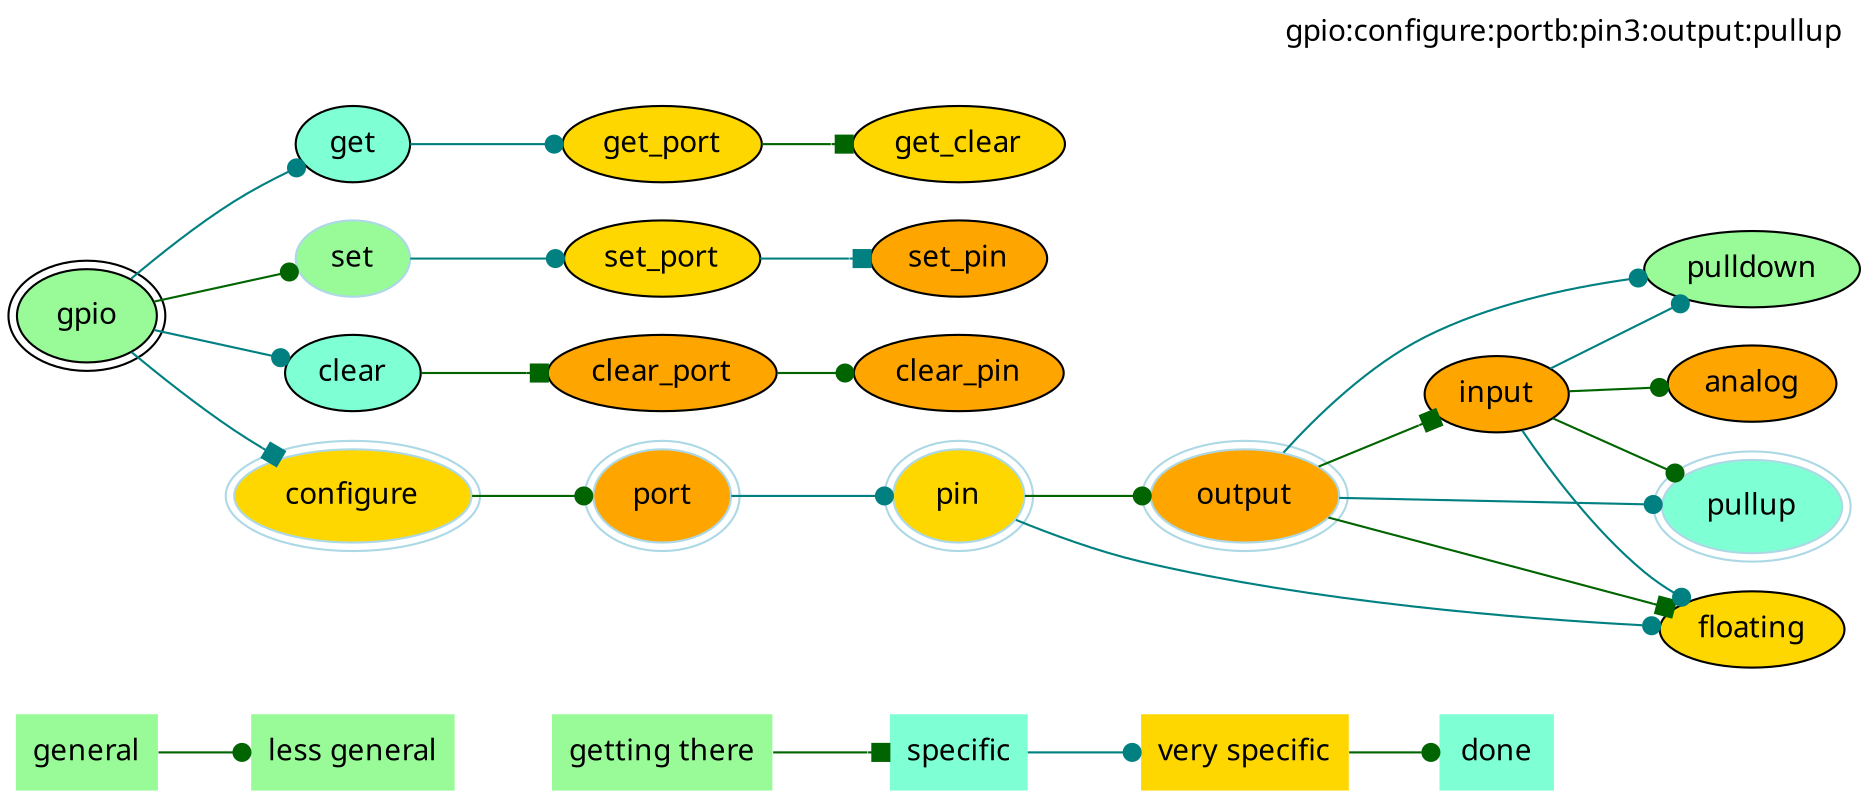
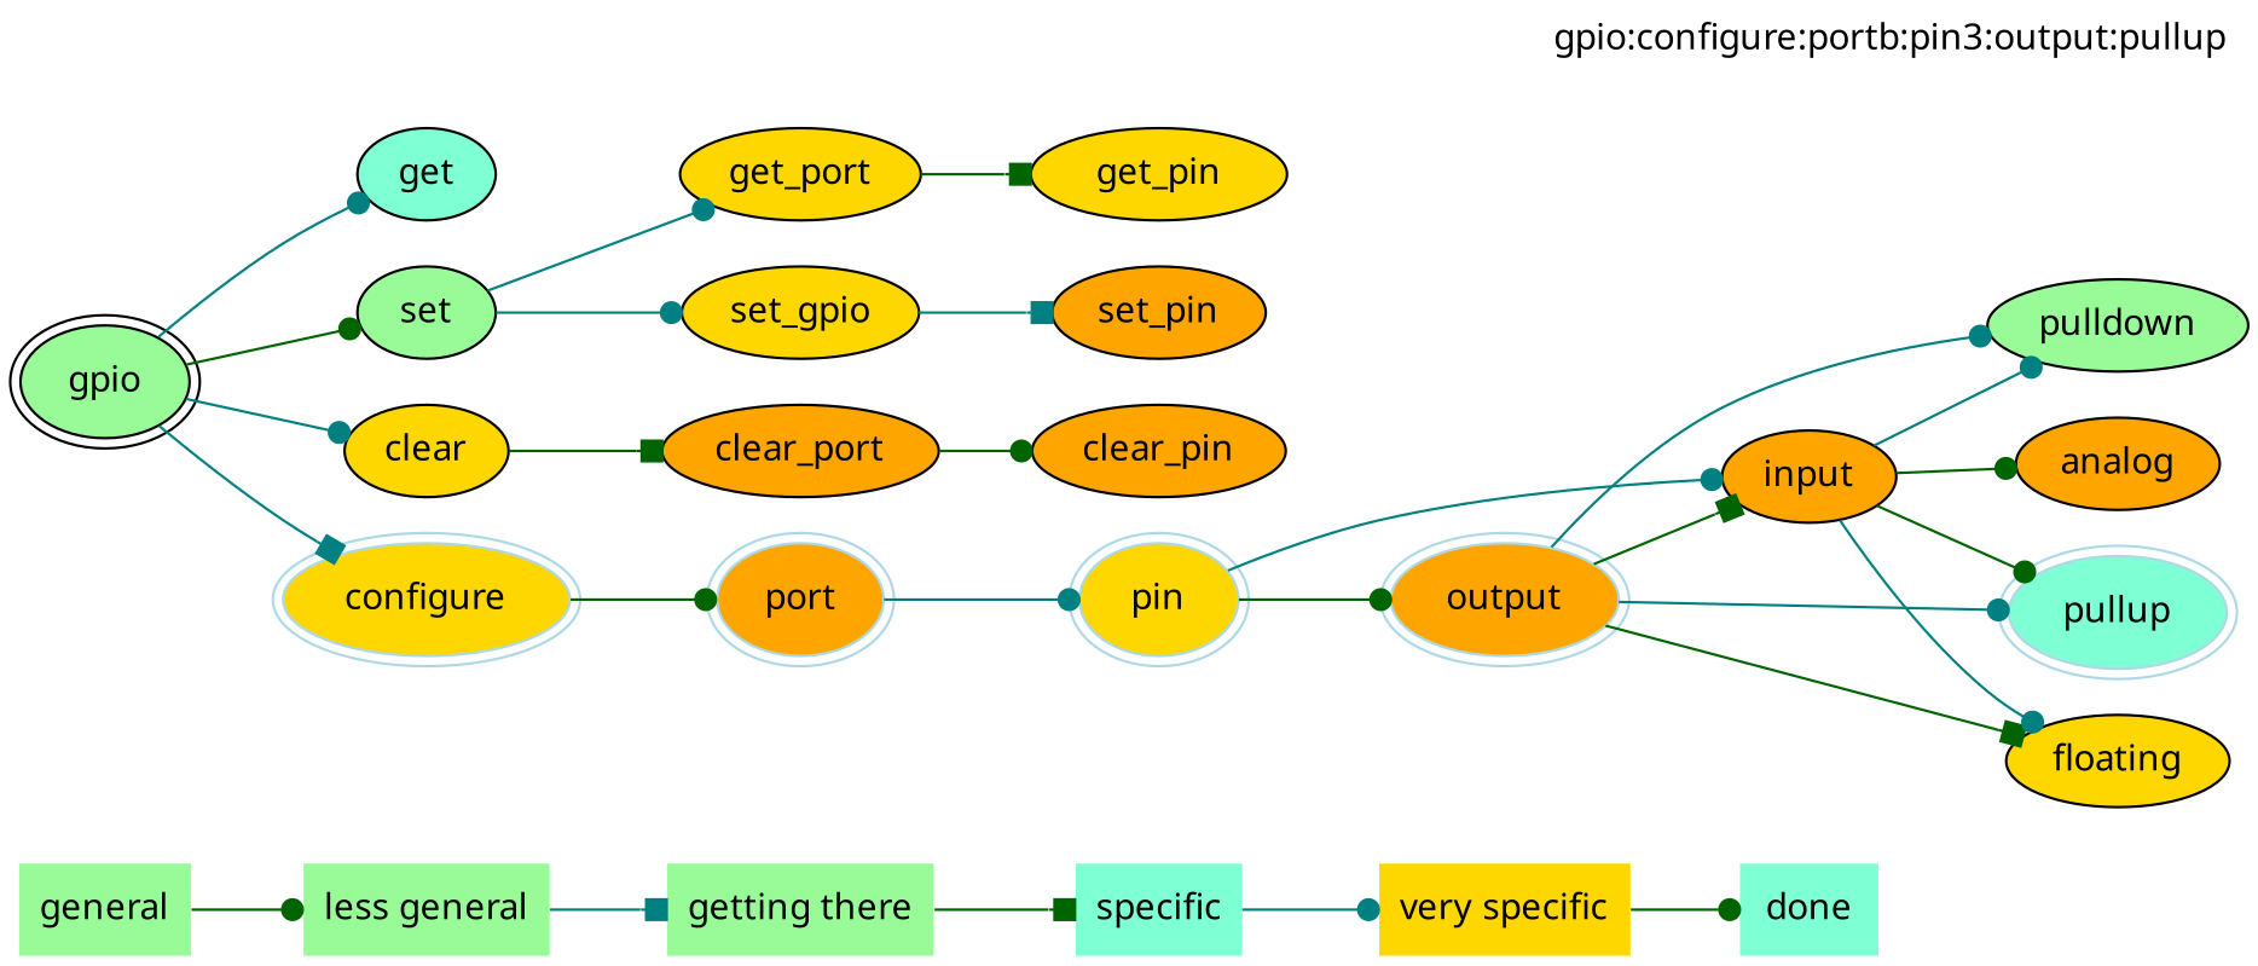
  digraph {
    fontname="lucidasans-bold-14"
    label="gpio:configure:portb:pin3:output:pullup"
    labeljust=right
    labelloc=top
    rankdir=LR
    node [fillcolor=gold fontname="lucidasans-bold-14" style=filled]
    edge [arrowhead=dot color=teal]
    general [fillcolor=palegreen shape=plaintext]
    "less general" [fillcolor=palegreen shape=plaintext]
    "getting there" [fillcolor=palegreen shape=plaintext]
    specific [fillcolor=aquamarine shape=plaintext]
    "very specific" [shape=plaintext]
    done [fillcolor=aquamarine shape=plaintext]
    gpio [color=black fillcolor=palegreen peripheries=2]
    get [fillcolor=aquamarine]
-   set [fillcolor=palegreen color=lightblue]
-   clear [fillcolor=aquamarine]
+   set [fillcolor=palegreen]
+   clear
    configure [color=lightblue peripheries=2]
    get_port
-   set_port
+   set_port [label=set_gpio]
    clear_port [fillcolor=orange]
    port [color=lightblue fillcolor=orange peripheries=2]
-   get_pin [label=get_clear]
+   get_pin
    set_pin [fillcolor=orange]
    clear_pin [fillcolor=orange]
    pin [color=lightblue peripheries=2]
    output [color=lightblue fillcolor=orange peripheries=2]
    input [fillcolor=orange]
    pullup [color=lightblue fillcolor=aquamarine peripheries=2]
    pulldown [fillcolor=palegreen]
    floating
    analog [fillcolor=orange]
    subgraph sub_1 {
      general
      "less general"
      "getting there"
      specific
      "very specific"
      done
    }
    general -> "less general" [color=darkgreen]
+   "less general" -> "getting there" [arrowhead=box]
    "getting there" -> specific [arrowhead=box color=darkgreen]
    specific -> "very specific"
    "very specific" -> done [color=darkgreen]
    gpio -> get
    gpio -> set [color=darkgreen]
    gpio -> clear
    gpio -> configure [arrowhead=box]
-   get -> get_port
+   set -> get_port
    set -> set_port
    clear -> clear_port [arrowhead=box color=darkgreen]
    configure -> port [color=darkgreen]
    get_port -> get_pin [arrowhead=box color=darkgreen]
    set_port -> set_pin [arrowhead=box]
    clear_port -> clear_pin [color=darkgreen]
    port -> pin
    pin -> output [color=darkgreen]
-   pin -> floating
+   pin -> input
    output -> input [arrowhead=box color=darkgreen]
    output -> pullup
    output -> pulldown
    output -> floating [arrowhead=box color=darkgreen]
    input -> pullup [color=darkgreen]
    input -> pulldown
    input -> floating
    input -> analog [color=darkgreen]
  }
